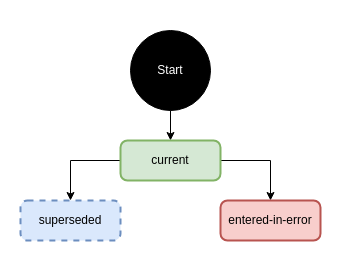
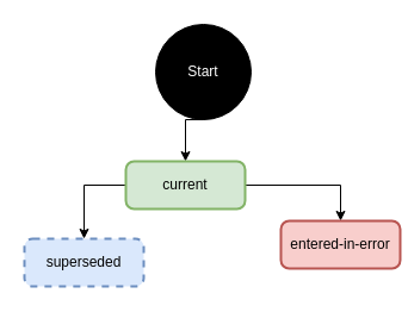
  <mxCell id="0" />
  <mxCell id="1" parent="0" />
  <mxCell id="2" style="edgeStyle=orthogonalEdgeStyle;rounded=0;orthogonalLoop=1;jettySize=auto;html=1;exitX=0.5;exitY=1;exitDx=0;exitDy=0;entryX=0.5;entryY=0;entryDx=0;entryDy=0;" edge="1" parent="1" source="3" target="6"><mxGeometry relative="1" as="geometry" /></mxCell>
- <mxCell id="3" value="&lt;font color=&quot;#ffffff&quot; style=&quot;background-color: rgb(0 , 0 , 0)&quot;&gt;Start&lt;/font&gt;" style="ellipse;whiteSpace=wrap;html=1;aspect=fixed;fillColor=#000000;" vertex="1" parent="1"><mxGeometry x="130" y="30" width="80" height="80" as="geometry" /></mxCell>
+ <mxCell id="3" value="&lt;font color=&quot;#ffffff&quot; style=&quot;background-color: rgb(0 , 0 , 0)&quot;&gt;Start&lt;/font&gt;" style="ellipse;whiteSpace=wrap;html=1;aspect=fixed;fillColor=#000000;" vertex="1" parent="1"><mxGeometry x="130" y="20" width="80" height="80" as="geometry" /></mxCell>
  <mxCell id="4" style="edgeStyle=orthogonalEdgeStyle;rounded=0;orthogonalLoop=1;jettySize=auto;html=1;exitX=0;exitY=0.5;exitDx=0;exitDy=0;entryX=0.5;entryY=0;entryDx=0;entryDy=0;" edge="1" parent="1" source="6" target="7"><mxGeometry relative="1" as="geometry" /></mxCell>
  <mxCell id="5" style="edgeStyle=orthogonalEdgeStyle;rounded=0;orthogonalLoop=1;jettySize=auto;html=1;exitX=1;exitY=0.5;exitDx=0;exitDy=0;entryX=0.5;entryY=0;entryDx=0;entryDy=0;" edge="1" parent="1" source="6" target="8"><mxGeometry relative="1" as="geometry" /></mxCell>
- <mxCell id="6" value="current" style="rounded=1;whiteSpace=wrap;html=1;absoluteArcSize=1;arcSize=14;strokeWidth=2;fillColor=#d5e8d4;strokeColor=#82b366;" vertex="1" parent="1"><mxGeometry x="120" y="140" width="100" height="40" as="geometry" /></mxCell>
+ <mxCell id="6" value="current" style="rounded=1;whiteSpace=wrap;html=1;absoluteArcSize=1;arcSize=14;strokeWidth=2;fillColor=#d5e8d4;strokeColor=#82b366;" vertex="1" parent="1"><mxGeometry x="105" y="135" width="100" height="40" as="geometry" /></mxCell>
  <mxCell id="7" value="superseded" style="rounded=1;whiteSpace=wrap;html=1;absoluteArcSize=1;arcSize=14;strokeWidth=2;fillColor=#dae8fc;strokeColor=#6c8ebf;dashed=1;" vertex="1" parent="1"><mxGeometry x="20" y="200" width="100" height="40" as="geometry" /></mxCell>
- <mxCell id="8" value="entered-in-error" style="rounded=1;whiteSpace=wrap;html=1;absoluteArcSize=1;arcSize=14;strokeWidth=2;fillColor=#f8cecc;strokeColor=#b85450;" vertex="1" parent="1"><mxGeometry x="220" y="200" width="100" height="40" as="geometry" /></mxCell>
+ <mxCell id="8" value="entered-in-error" style="rounded=1;whiteSpace=wrap;html=1;absoluteArcSize=1;arcSize=14;strokeWidth=2;fillColor=#f8cecc;strokeColor=#b85450;" vertex="1" parent="1"><mxGeometry x="235" y="185" width="100" height="40" as="geometry" /></mxCell>
